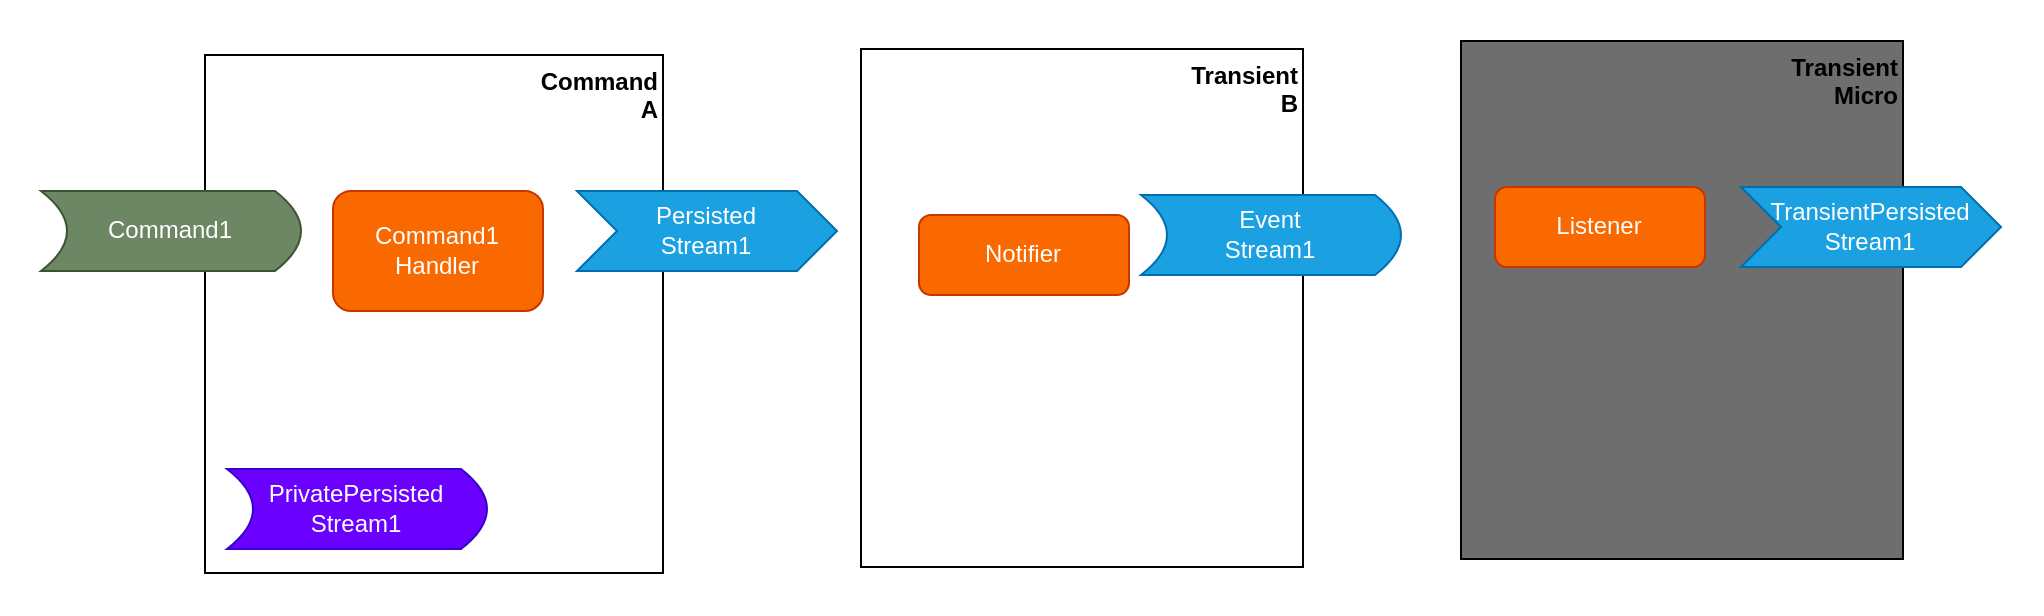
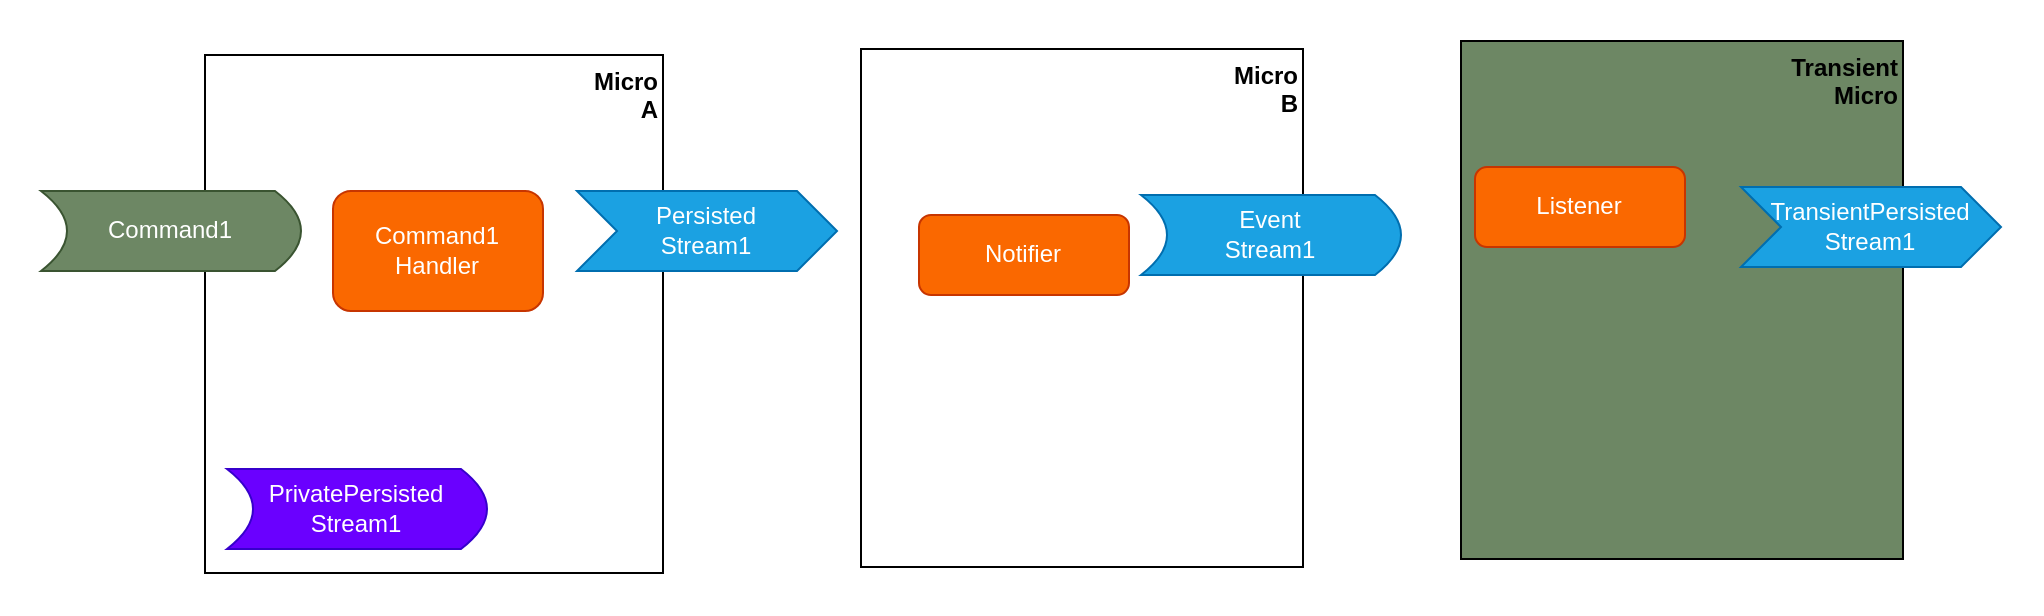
  <mxCell id="0" />
  <mxCell id="1" parent="0" />
- <mxCell id="2" value="Transient&lt;br&gt;B" style="rounded=0;whiteSpace=wrap;html=1;fontStyle=1;align=right;verticalAlign=top;" vertex="1" parent="1"><mxGeometry x="430" y="24" width="221" height="259" as="geometry" /></mxCell>
- <mxCell id="3" value="Command&lt;br&gt;A" style="rounded=0;whiteSpace=wrap;html=1;fontStyle=1;align=right;verticalAlign=top;" vertex="1" parent="1"><mxGeometry x="102" y="27" width="229" height="259" as="geometry" /></mxCell>
+ <mxCell id="2" value="Micro&lt;br&gt;B" style="rounded=0;whiteSpace=wrap;html=1;fontStyle=1;align=right;verticalAlign=top;" vertex="1" parent="1"><mxGeometry x="430" y="24" width="221" height="259" as="geometry" /></mxCell>
+ <mxCell id="3" value="Micro&lt;br&gt;A" style="rounded=0;whiteSpace=wrap;html=1;fontStyle=1;align=right;verticalAlign=top;" vertex="1" parent="1"><mxGeometry x="102" y="27" width="229" height="259" as="geometry" /></mxCell>
  <mxCell id="4" value="Command1" style="shape=dataStorage;whiteSpace=wrap;html=1;direction=west;fillColor=#6d8764;strokeColor=#3A5431;rotation=0;align=center;fontColor=#ffffff;" vertex="1" parent="1"><mxGeometry x="20" y="95" width="130" height="40" as="geometry" /></mxCell>
  <mxCell id="5" value="&lt;span&gt;Command1&lt;br&gt;Handler&lt;br&gt;&lt;/span&gt;" style="rounded=1;whiteSpace=wrap;html=1;fillColor=#fa6800;strokeColor=#C73500;fontColor=#ffffff;align=center;" vertex="1" parent="1"><mxGeometry x="166" y="95" width="105" height="60" as="geometry" /></mxCell>
  <mxCell id="6" value="PrivatePersisted&lt;br&gt;Stream1" style="shape=dataStorage;whiteSpace=wrap;html=1;direction=west;fillColor=#6a00ff;strokeColor=#3700CC;rotation=0;align=center;fontColor=#ffffff;rounded=0;" vertex="1" parent="1"><mxGeometry x="113" y="234" width="130" height="40" as="geometry" /></mxCell>
  <mxCell id="7" value="Event&lt;br&gt;Stream1" style="shape=dataStorage;whiteSpace=wrap;html=1;direction=west;fillColor=#1ba1e2;strokeColor=#006EAF;rotation=0;align=center;fontColor=#ffffff;rounded=0;" vertex="1" parent="1"><mxGeometry x="570" y="97" width="130" height="40" as="geometry" /></mxCell>
  <mxCell id="8" value="&lt;span&gt;Notifier&lt;br&gt;&lt;/span&gt;" style="rounded=1;whiteSpace=wrap;html=1;fillColor=#fa6800;strokeColor=#C73500;fontColor=#ffffff;align=center;" vertex="1" parent="1"><mxGeometry x="459" y="107" width="105" height="40" as="geometry" /></mxCell>
  <mxCell id="9" value="&lt;span&gt;Persisted&lt;/span&gt;&lt;br&gt;&lt;span&gt;Stream1&lt;/span&gt;" style="shape=step;perimeter=stepPerimeter;whiteSpace=wrap;html=1;fixedSize=1;fillColor=#1ba1e2;strokeColor=#006EAF;rotation=0;align=center;fontColor=#ffffff;" vertex="1" parent="1"><mxGeometry x="288" y="95" width="130" height="40" as="geometry" /></mxCell>
- <mxCell id="10" value="Transient&lt;br&gt;Micro&lt;br&gt;" style="rounded=0;whiteSpace=wrap;html=1;fontStyle=1;align=right;verticalAlign=top;fillColor=#6E6E6E;" vertex="1" parent="1"><mxGeometry x="730" y="20" width="221" height="259" as="geometry" /></mxCell>
- <mxCell id="11" value="&lt;span&gt;Listener&lt;br&gt;&lt;/span&gt;" style="rounded=1;whiteSpace=wrap;html=1;fillColor=#fa6800;strokeColor=#C73500;fontColor=#ffffff;align=center;" vertex="1" parent="1"><mxGeometry x="747" y="93" width="105" height="40" as="geometry" /></mxCell>
+ <mxCell id="10" value="Transient&lt;br&gt;Micro&lt;br&gt;" style="rounded=0;whiteSpace=wrap;html=1;fontStyle=1;align=right;verticalAlign=top;fillColor=#6d8764;" vertex="1" parent="1"><mxGeometry x="730" y="20" width="221" height="259" as="geometry" /></mxCell>
+ <mxCell id="11" value="&lt;span&gt;Listener&lt;br&gt;&lt;/span&gt;" style="rounded=1;whiteSpace=wrap;html=1;fillColor=#fa6800;strokeColor=#C73500;fontColor=#ffffff;align=center;" vertex="1" parent="1"><mxGeometry x="737" y="83" width="105" height="40" as="geometry" /></mxCell>
  <mxCell id="12" value="&lt;span&gt;TransientPersisted&lt;/span&gt;&lt;br&gt;&lt;span&gt;Stream1&lt;/span&gt;" style="shape=step;perimeter=stepPerimeter;whiteSpace=wrap;html=1;fixedSize=1;fillColor=#1ba1e2;strokeColor=#006EAF;rotation=0;align=center;fontColor=#ffffff;" vertex="1" parent="1"><mxGeometry x="870" y="93" width="130" height="40" as="geometry" /></mxCell>
